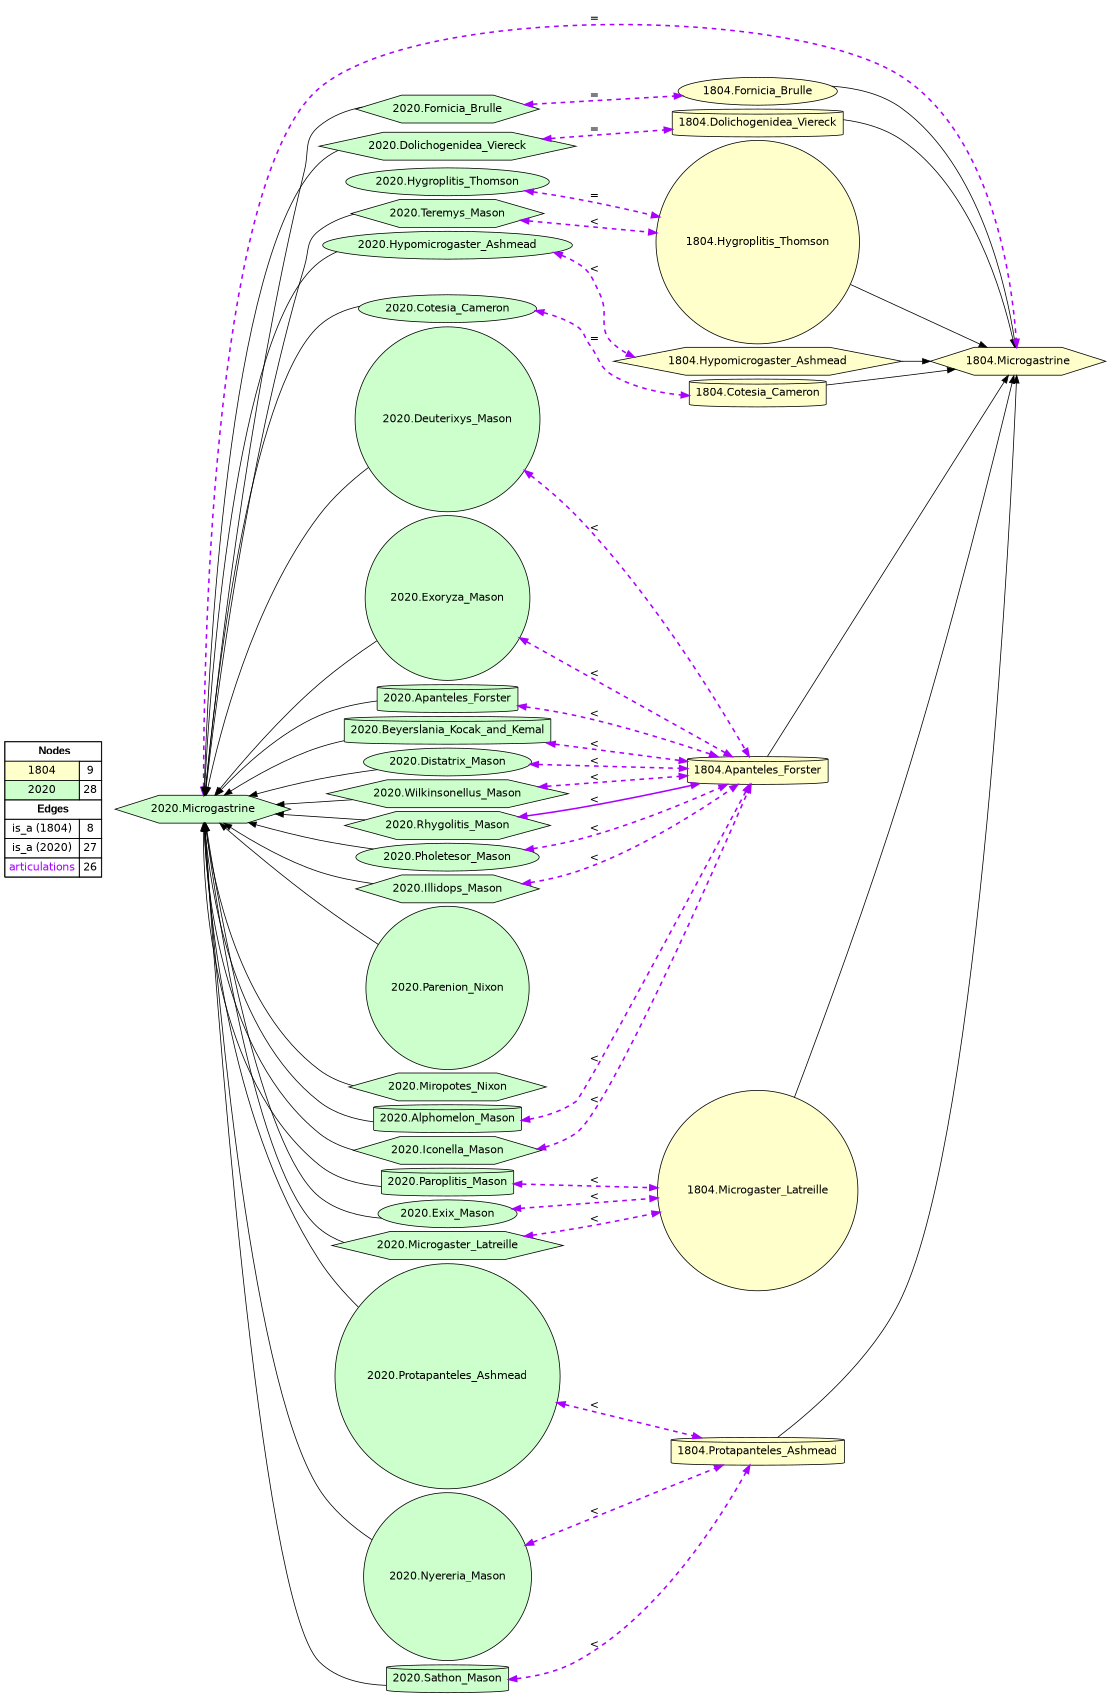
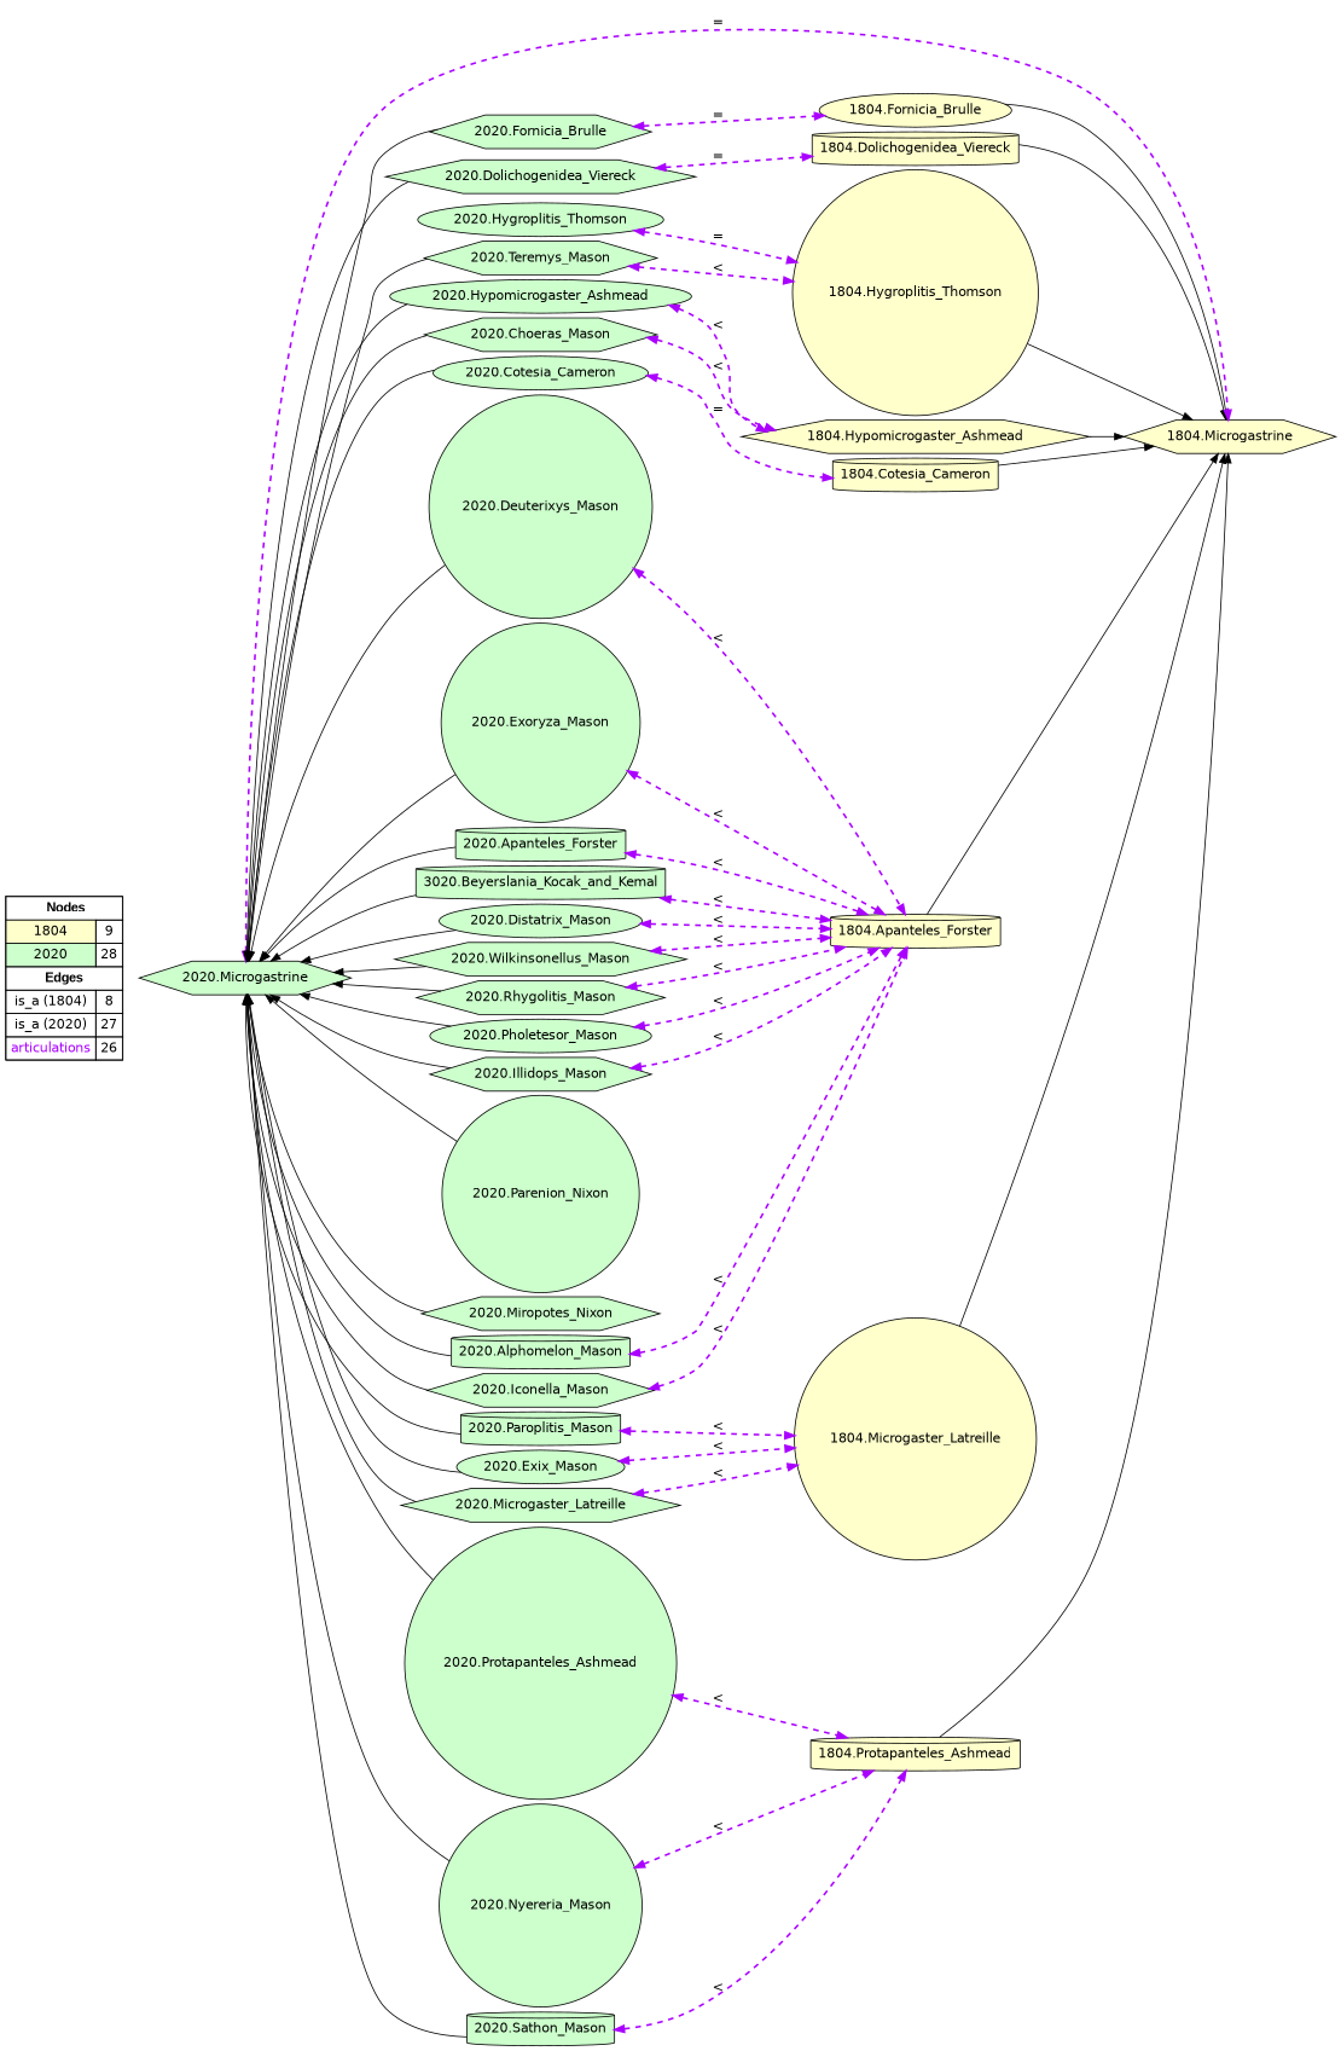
  digraph {
    rankdir=LR
    node [fillcolor="#CCFFCC" fontname=helvetica shape=hexagon style=filled]
    edge [color="#000000" constraint=true dir=both penwidth=1 style=solid]
    n1 [fillcolor=white label=<   <TABLE BORDER="0" CELLBORDER="1" CELLSPACING="0" CELLPADDING="4">  <TR> <TD COLSPAN="2"><font face="Arial Black"> Nodes</font></TD> </TR>  <TR>   <TD bgcolor="#FFFFCC" fontname="helvetica">1804</TD>   <TD>9</TD>   </TR>  <TR>   <TD bgcolor="#CCFFCC" fontname="helvetica">2020</TD>   <TD>28</TD>   </TR>  <TR> <TD COLSPAN="2"><font face = "Arial Black"> Edges </font></TD> </TR>  <TR>   <TD><font color ="#000000">is_a (1804)</font></TD><TD>8</TD> </TR> <TR>   <TD><font color ="#000000">is_a (2020)</font></TD><TD>27</TD> </TR> <TR>   <TD><font color ="#AA00FF">articulations</font></TD><TD>26</TD> </TR> </TABLE>   > margin=0 shape=box]
    "1804.Dolichogenidea_Viereck" [fillcolor="#FFFFCC" shape=cylinder]
    "1804.Microgastrine" [fillcolor="#FFFFCC"]
    "1804.Hygroplitis_Thomson" [fillcolor="#FFFFCC" shape=circle]
    "1804.Cotesia_Cameron" [fillcolor="#FFFFCC" shape=cylinder]
    "1804.Protapanteles_Ashmead" [fillcolor="#FFFFCC" shape=cylinder]
    "1804.Fornicia_Brulle" [fillcolor="#FFFFCC" shape=ellipse]
    "1804.Hypomicrogaster_Ashmead" [fillcolor="#FFFFCC"]
    "1804.Microgaster_Latreille" [fillcolor="#FFFFCC" shape=circle]
    "1804.Apanteles_Forster" [fillcolor="#FFFFCC" shape=cylinder]
    "2020.Microgaster_Latreille"
    "2020.Illidops_Mason"
    "2020.Fornicia_Brulle"
+   "2020.Choeras_Mason"
    "2020.Deuterixys_Mason" [shape=circle]
    "2020.Dolichogenidea_Viereck"
    "2020.Apanteles_Forster" [shape=cylinder]
    "2020.Hygroplitis_Thomson" [shape=ellipse]
-   "2020.Beyerslania_Kocak_and_Kemal" [shape=cylinder]
+   "2020.Beyerslania_Kocak_and_Kemal" [shape=cylinder label="3020.Beyerslania_Kocak_and_Kemal"]
    "2020.Distatrix_Mason" [shape=ellipse]
    "2020.Hypomicrogaster_Ashmead" [shape=ellipse]
    "2020.Cotesia_Cameron" [shape=ellipse]
    "2020.Pholetesor_Mason" [shape=ellipse]
    "2020.Alphomelon_Mason" [shape=cylinder]
    "2020.Teremys_Mason"
    "2020.Exoryza_Mason" [shape=circle]
    "2020.Microgastrine"
    "2020.Parenion_Nixon" [shape=circle]
    "2020.Miropotes_Nixon"
    "2020.Sathon_Mason" [shape=cylinder]
    "2020.Paroplitis_Mason" [shape=cylinder]
    "2020.Nyereria_Mason" [shape=circle]
    "2020.Wilkinsonellus_Mason"
    "2020.Rhygolitis_Mason"
    "2020.Protapanteles_Ashmead" [shape=circle]
    "2020.Iconella_Mason"
    "2020.Exix_Mason" [shape=ellipse]
    subgraph sub_1 {
      rank=source
      n1
    }
    "1804.Dolichogenidea_Viereck" -> "1804.Microgastrine" [dir=forward]
    "1804.Hygroplitis_Thomson" -> "1804.Microgastrine" [dir=forward]
    "1804.Cotesia_Cameron" -> "1804.Microgastrine" [dir=forward]
    "1804.Protapanteles_Ashmead" -> "1804.Microgastrine" [dir=forward]
    "1804.Fornicia_Brulle" -> "1804.Microgastrine" [dir=forward]
    "1804.Hypomicrogaster_Ashmead" -> "1804.Microgastrine" [dir=forward]
    "1804.Microgaster_Latreille" -> "1804.Microgastrine" [dir=forward]
    "1804.Apanteles_Forster" -> "1804.Microgastrine" [dir=forward]
    "2020.Microgaster_Latreille" -> "1804.Microgaster_Latreille" [color="#AA00FF" label="<" penwidth=2 style=dashed]
    "2020.Illidops_Mason" -> "1804.Apanteles_Forster" [color="#AA00FF" label="<" penwidth=2 style=dashed]
    "2020.Fornicia_Brulle" -> "1804.Fornicia_Brulle" [color="#AA00FF" label="=" penwidth=2 style=dashed]
+   "2020.Choeras_Mason" -> "1804.Hypomicrogaster_Ashmead" [color="#AA00FF" label="<" penwidth=2 style=dashed]
    "2020.Deuterixys_Mason" -> "1804.Apanteles_Forster" [color="#AA00FF" label="<" penwidth=2 style=dashed]
    "2020.Dolichogenidea_Viereck" -> "1804.Dolichogenidea_Viereck" [color="#AA00FF" label="=" penwidth=2 style=dashed]
    "2020.Apanteles_Forster" -> "1804.Apanteles_Forster" [color="#AA00FF" label="<" penwidth=2 style=dashed]
    "2020.Hygroplitis_Thomson" -> "1804.Hygroplitis_Thomson" [color="#AA00FF" label="=" penwidth=2 style=dashed]
    "2020.Beyerslania_Kocak_and_Kemal" -> "1804.Apanteles_Forster" [color="#AA00FF" label="<" penwidth=2 style=dashed]
    "2020.Distatrix_Mason" -> "1804.Apanteles_Forster" [color="#AA00FF" label="<" penwidth=2 style=dashed]
    "2020.Hypomicrogaster_Ashmead" -> "1804.Hypomicrogaster_Ashmead" [color="#AA00FF" label="<" penwidth=2 style=dashed]
    "2020.Cotesia_Cameron" -> "1804.Cotesia_Cameron" [color="#AA00FF" label="=" penwidth=2 style=dashed]
    "2020.Pholetesor_Mason" -> "1804.Apanteles_Forster" [color="#AA00FF" label="<" penwidth=2 style=dashed]
    "2020.Alphomelon_Mason" -> "1804.Apanteles_Forster" [color="#AA00FF" label="<" penwidth=2 style=dashed]
    "2020.Teremys_Mason" -> "1804.Hygroplitis_Thomson" [color="#AA00FF" label="<" penwidth=2 style=dashed]
    "2020.Exoryza_Mason" -> "1804.Apanteles_Forster" [color="#AA00FF" label="<" penwidth=2 style=dashed]
    "2020.Microgastrine" -> "1804.Microgastrine" [color="#AA00FF" label="=" penwidth=2 style=dashed]
    "2020.Microgastrine" -> "2020.Microgaster_Latreille" [dir=back]
    "2020.Microgastrine" -> "2020.Illidops_Mason" [dir=back]
    "2020.Microgastrine" -> "2020.Fornicia_Brulle" [dir=back]
+   "2020.Microgastrine" -> "2020.Choeras_Mason" [dir=back]
    "2020.Microgastrine" -> "2020.Deuterixys_Mason" [dir=back]
    "2020.Microgastrine" -> "2020.Dolichogenidea_Viereck" [dir=back]
    "2020.Microgastrine" -> "2020.Apanteles_Forster" [dir=back]
    "2020.Microgastrine" -> "2020.Beyerslania_Kocak_and_Kemal" [dir=back]
    "2020.Microgastrine" -> "2020.Distatrix_Mason" [dir=back]
    "2020.Microgastrine" -> "2020.Hypomicrogaster_Ashmead" [dir=back]
    "2020.Microgastrine" -> "2020.Cotesia_Cameron" [dir=back]
    "2020.Microgastrine" -> "2020.Pholetesor_Mason" [dir=back]
    "2020.Microgastrine" -> "2020.Alphomelon_Mason" [dir=back]
    "2020.Microgastrine" -> "2020.Teremys_Mason" [dir=back]
    "2020.Microgastrine" -> "2020.Exoryza_Mason" [dir=back]
    "2020.Microgastrine" -> "2020.Parenion_Nixon" [dir=back]
    "2020.Microgastrine" -> "2020.Miropotes_Nixon" [dir=back]
    "2020.Microgastrine" -> "2020.Sathon_Mason" [dir=back]
    "2020.Microgastrine" -> "2020.Paroplitis_Mason" [dir=back]
    "2020.Microgastrine" -> "2020.Nyereria_Mason" [dir=back]
    "2020.Microgastrine" -> "2020.Wilkinsonellus_Mason" [dir=back]
    "2020.Microgastrine" -> "2020.Rhygolitis_Mason" [dir=back]
    "2020.Microgastrine" -> "2020.Protapanteles_Ashmead" [dir=back]
    "2020.Microgastrine" -> "2020.Iconella_Mason" [dir=back]
    "2020.Microgastrine" -> "2020.Exix_Mason" [dir=back]
    "2020.Sathon_Mason" -> "1804.Protapanteles_Ashmead" [color="#AA00FF" label="<" penwidth=2 style=dashed]
    "2020.Paroplitis_Mason" -> "1804.Microgaster_Latreille" [color="#AA00FF" label="<" penwidth=2 style=dashed]
    "2020.Nyereria_Mason" -> "1804.Protapanteles_Ashmead" [color="#AA00FF" label="<" penwidth=2 style=dashed]
    "2020.Wilkinsonellus_Mason" -> "1804.Apanteles_Forster" [color="#AA00FF" label="<" penwidth=2 style=dashed]
-   "2020.Rhygolitis_Mason" -> "1804.Apanteles_Forster" [color="#AA00FF" label="<" penwidth=2]
+   "2020.Rhygolitis_Mason" -> "1804.Apanteles_Forster" [color="#AA00FF" label="<" penwidth=2 style=dashed]
    "2020.Protapanteles_Ashmead" -> "1804.Protapanteles_Ashmead" [color="#AA00FF" label="<" penwidth=2 style=dashed]
    "2020.Iconella_Mason" -> "1804.Apanteles_Forster" [color="#AA00FF" label="<" penwidth=2 style=dashed]
    "2020.Exix_Mason" -> "1804.Microgaster_Latreille" [color="#AA00FF" label="<" penwidth=2 style=dashed]
  }
